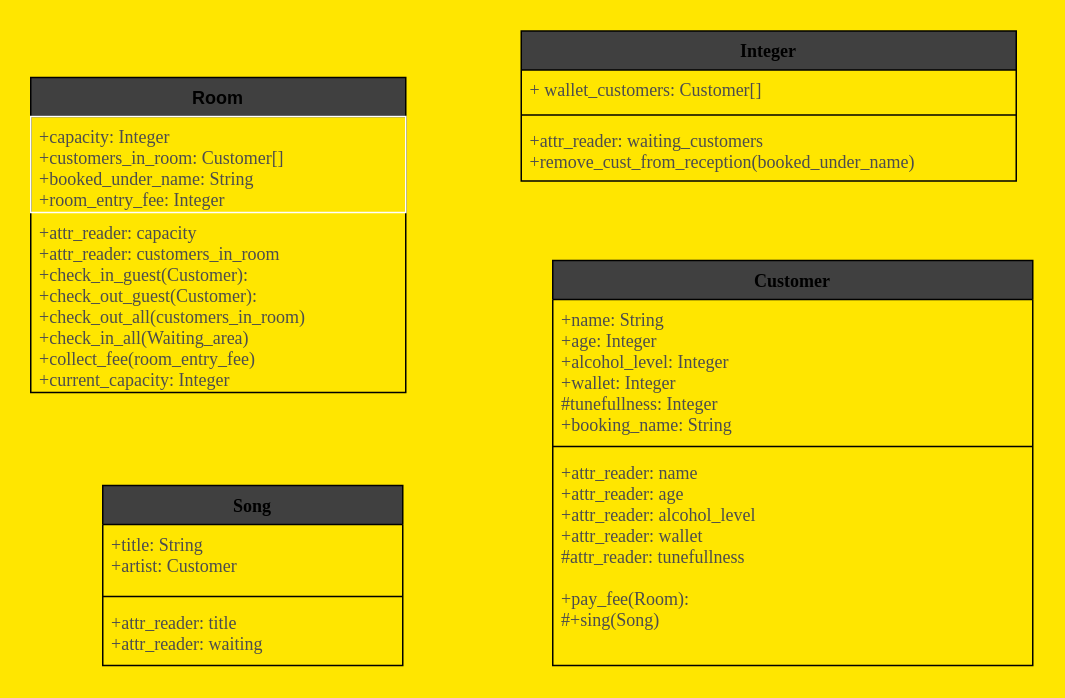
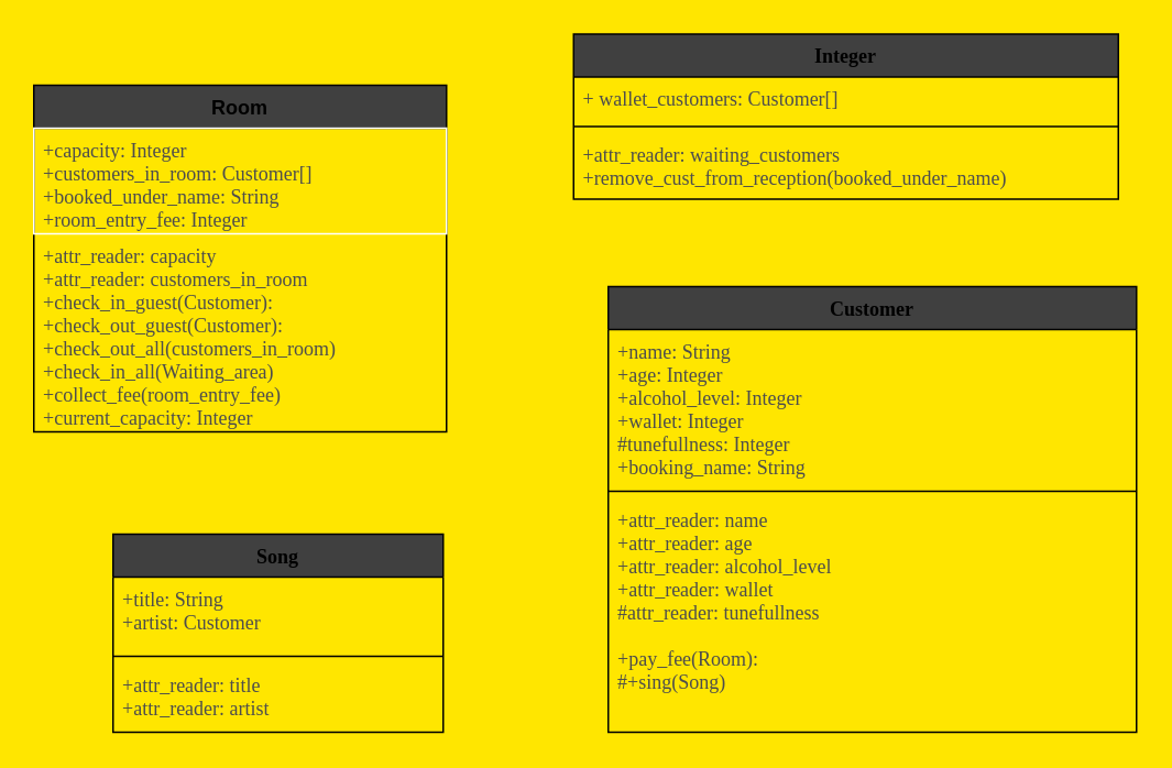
  <mxCell id="0" />
  <mxCell id="1" parent="0" />
  <mxCell id="2" value="Integer" style="swimlane;fontStyle=1;align=center;verticalAlign=top;childLayout=stackLayout;horizontal=1;startSize=26;horizontalStack=0;resizeParent=1;resizeParentMax=0;resizeLast=0;collapsible=1;marginBottom=0;fontFamily=OpenDyslexic3;fillColor=#404040;swimlaneFillColor=none;" vertex="1" parent="1"><mxGeometry x="347" y="20" width="330" height="100" as="geometry" /></mxCell>
  <mxCell id="3" value="+ wallet_customers: Customer[]" style="text;strokeColor=none;fillColor=none;align=left;verticalAlign=top;spacingLeft=4;spacingRight=4;overflow=hidden;rotatable=0;points=[[0,0.5],[1,0.5]];portConstraint=eastwest;fontFamily=OpenDyslexic3;fontColor=#4D4D4D;labelBackgroundColor=none;" vertex="1" parent="2"><mxGeometry y="26" width="330" height="26" as="geometry" /></mxCell>
  <mxCell id="4" value="" style="line;strokeWidth=1;fillColor=none;align=left;verticalAlign=middle;spacingTop=-1;spacingLeft=3;spacingRight=3;rotatable=0;labelPosition=right;points=[];portConstraint=eastwest;" vertex="1" parent="2"><mxGeometry y="52" width="330" height="8" as="geometry" /></mxCell>
  <mxCell id="5" value="+attr_reader: waiting_customers&#10;+remove_cust_from_reception(booked_under_name)&#10;" style="text;strokeColor=none;fillColor=none;align=left;verticalAlign=top;spacingLeft=4;spacingRight=4;overflow=hidden;rotatable=0;points=[[0,0.5],[1,0.5]];portConstraint=eastwest;fontFamily=OpenDyslexic3;fontColor=#4D4D4D;labelBackgroundColor=none;" vertex="1" parent="2"><mxGeometry y="60" width="330" height="40" as="geometry" /></mxCell>
  <mxCell id="6" value="Room" style="swimlane;fontStyle=1;align=center;verticalAlign=top;childLayout=stackLayout;horizontal=1;startSize=26;horizontalStack=0;resizeParent=1;resizeParentMax=0;resizeLast=0;collapsible=1;marginBottom=0;fillColor=#404040;" vertex="1" parent="1"><mxGeometry x="20" y="51" width="250" height="210" as="geometry" /></mxCell>
  <mxCell id="7" value="+capacity: Integer&#10;+customers_in_room: Customer[]&#10;+booked_under_name: String&#10;+room_entry_fee: Integer&#10;" style="text;strokeColor=#FFFFFF;fillColor=none;align=left;verticalAlign=top;spacingLeft=4;spacingRight=4;overflow=hidden;rotatable=0;points=[[0,0.5],[1,0.5]];portConstraint=eastwest;fontColor=#4D4D4D;fontFamily=OpenDyslexic3;" vertex="1" parent="6"><mxGeometry y="26" width="250" height="64" as="geometry" /></mxCell>
  <mxCell id="8" value="+attr_reader: capacity&#10;+attr_reader: customers_in_room&#10;+check_in_guest(Customer):&#10;+check_out_guest(Customer):&#10;+check_out_all(customers_in_room) &#10;+check_in_all(Waiting_area)&#10;+collect_fee(room_entry_fee)&#10;+current_capacity: Integer&#10;" style="text;strokeColor=none;fillColor=none;align=left;verticalAlign=top;spacingLeft=4;spacingRight=4;overflow=hidden;rotatable=0;points=[[0,0.5],[1,0.5]];portConstraint=eastwest;fontFamily=OpenDyslexic3;fontColor=#4D4D4D;labelBackgroundColor=none;" vertex="1" parent="6"><mxGeometry y="90" width="250" height="120" as="geometry" /></mxCell>
  <mxCell id="9" value="Song" style="swimlane;fontStyle=1;align=center;verticalAlign=top;childLayout=stackLayout;horizontal=1;startSize=26;horizontalStack=0;resizeParent=1;resizeParentMax=0;resizeLast=0;collapsible=1;marginBottom=0;fontFamily=OpenDyslexic3;fillColor=#404040;" vertex="1" parent="1"><mxGeometry x="68" y="323" width="200" height="120" as="geometry" /></mxCell>
  <mxCell id="10" value="+title: String&#10;+artist: Customer" style="text;strokeColor=none;fillColor=none;align=left;verticalAlign=top;spacingLeft=4;spacingRight=4;overflow=hidden;rotatable=0;points=[[0,0.5],[1,0.5]];portConstraint=eastwest;fontFamily=OpenDyslexic3;fontColor=#4D4D4D;labelBackgroundColor=none;" vertex="1" parent="9"><mxGeometry y="26" width="200" height="44" as="geometry" /></mxCell>
  <mxCell id="11" value="" style="line;strokeWidth=1;fillColor=none;align=left;verticalAlign=middle;spacingTop=-1;spacingLeft=3;spacingRight=3;rotatable=0;labelPosition=right;points=[];portConstraint=eastwest;" vertex="1" parent="9"><mxGeometry y="70" width="200" height="8" as="geometry" /></mxCell>
- <mxCell id="12" value="+attr_reader: title&#10;+attr_reader: waiting&#10; " style="text;strokeColor=none;fillColor=none;align=left;verticalAlign=top;spacingLeft=4;spacingRight=4;overflow=hidden;rotatable=0;points=[[0,0.5],[1,0.5]];portConstraint=eastwest;fontFamily=OpenDyslexic3;fontColor=#4D4D4D;labelBackgroundColor=none;" vertex="1" parent="9"><mxGeometry y="78" width="200" height="42" as="geometry" /></mxCell>
+ <mxCell id="12" value="+attr_reader: title&#10;+attr_reader: artist&#10; " style="text;strokeColor=none;fillColor=none;align=left;verticalAlign=top;spacingLeft=4;spacingRight=4;overflow=hidden;rotatable=0;points=[[0,0.5],[1,0.5]];portConstraint=eastwest;fontFamily=OpenDyslexic3;fontColor=#4D4D4D;labelBackgroundColor=none;" vertex="1" parent="9"><mxGeometry y="78" width="200" height="42" as="geometry" /></mxCell>
  <mxCell id="13" value="Customer" style="swimlane;fontStyle=1;align=center;verticalAlign=top;childLayout=stackLayout;horizontal=1;startSize=26;horizontalStack=0;resizeParent=1;resizeParentMax=0;resizeLast=0;collapsible=1;marginBottom=0;fontFamily=OpenDyslexic3;fillColor=#404040;" vertex="1" parent="1"><mxGeometry x="368" y="173" width="320" height="270" as="geometry" /></mxCell>
  <mxCell id="14" value="+name: String&#10;+age: Integer&#10;+alcohol_level: Integer&#10;+wallet: Integer&#10;#tunefullness: Integer&#10;+booking_name: String" style="text;strokeColor=none;fillColor=none;align=left;verticalAlign=top;spacingLeft=4;spacingRight=4;overflow=hidden;rotatable=0;points=[[0,0.5],[1,0.5]];portConstraint=eastwest;fontFamily=OpenDyslexic3;fontColor=#4D4D4D;labelBackgroundColor=none;" vertex="1" parent="13"><mxGeometry y="26" width="320" height="94" as="geometry" /></mxCell>
  <mxCell id="15" value="" style="line;strokeWidth=1;fillColor=none;align=left;verticalAlign=middle;spacingTop=-1;spacingLeft=3;spacingRight=3;rotatable=0;labelPosition=right;points=[];portConstraint=eastwest;" vertex="1" parent="13"><mxGeometry y="120" width="320" height="8" as="geometry" /></mxCell>
  <mxCell id="16" value="+attr_reader: name&#10;+attr_reader: age&#10;+attr_reader: alcohol_level&#10;+attr_reader: wallet&#10;#attr_reader: tunefullness&#10;&#10;+pay_fee(Room): &#10;#+sing(Song)&#10;" style="text;strokeColor=none;fillColor=none;align=left;verticalAlign=top;spacingLeft=4;spacingRight=4;overflow=hidden;rotatable=0;points=[[0,0.5],[1,0.5]];portConstraint=eastwest;fontFamily=OpenDyslexic3;fontColor=#4D4D4D;labelBackgroundColor=none;" vertex="1" parent="13"><mxGeometry y="128" width="320" height="142" as="geometry" /></mxCell>
